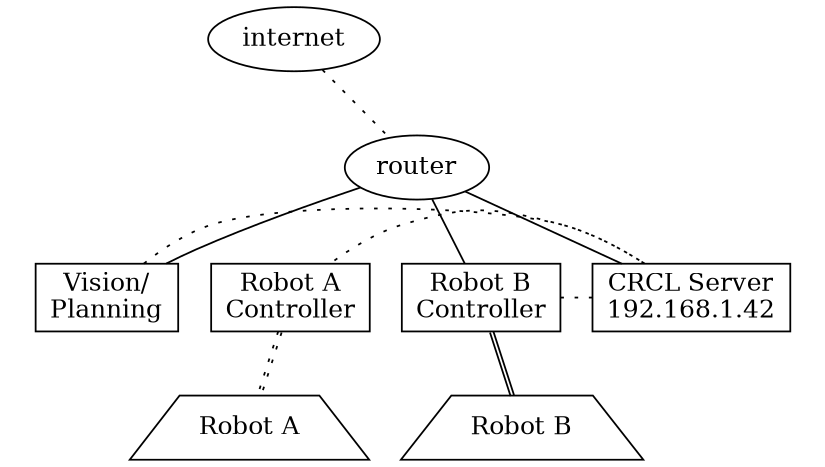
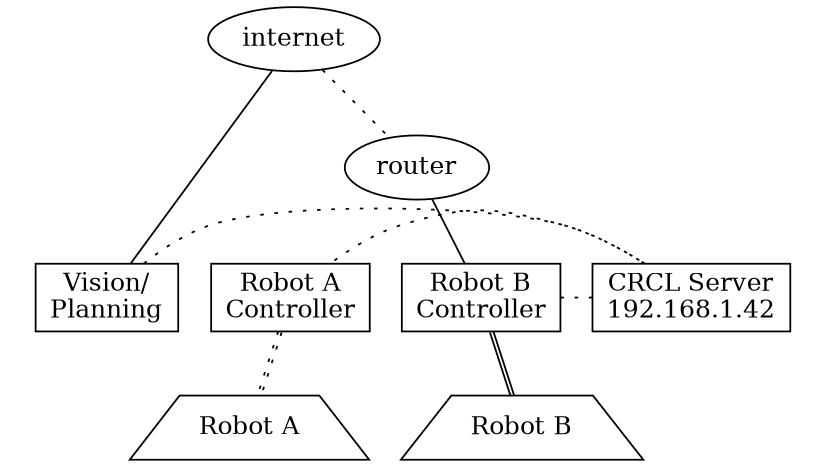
  digraph {
    rankdir=TB
    node [shape=box]
    edge [arrowhead=none arrowtail=none dir=both style=dotted]
    n1 [label="Vision/\nPlanning"]
    n2 [label="CRCL Server\n192.168.1.42"]
    n3 [label="Robot A\nController"]
    n4 [label="Robot B\nController"]
    n5 [label="Robot A" shape=trapezium]
    n6 [label="Robot B" shape=trapezium]
    internet [shape=""]
    router [shape=""]
    subgraph cluster_1 {
      color=none
      n1
      n2
      n3
      n4
    }
    n1 -> n2 [constraint=false]
    n2 -> n3 [constraint=false]
    n2 -> n4 [constraint=false]
    n3 -> n5 [color="black:black" constraint=true]
    n4 -> n6 [color="black:black" constraint=true style=solid]
    internet -> router [dir=""]
-   router -> n1 [dir="" style=""]
-   router -> n2 [dir="" style=""]
+   internet -> n1 [dir="" style=""]
    router -> n4 [dir="" style=""]
  }
